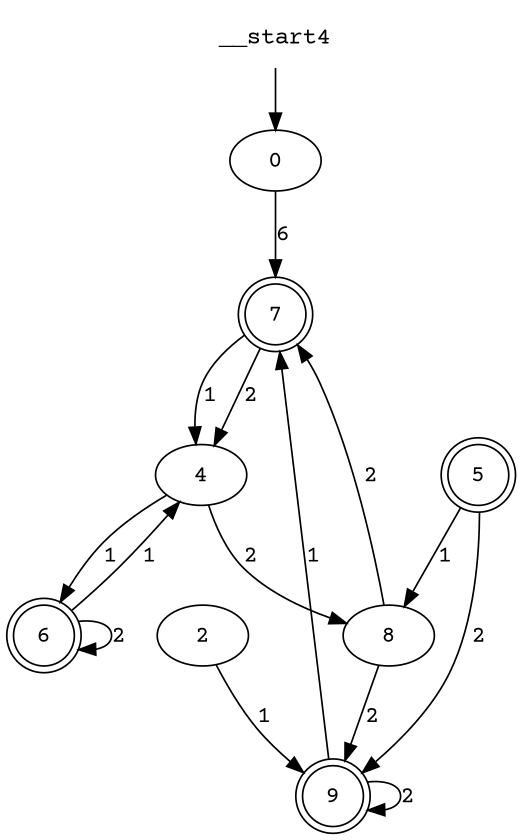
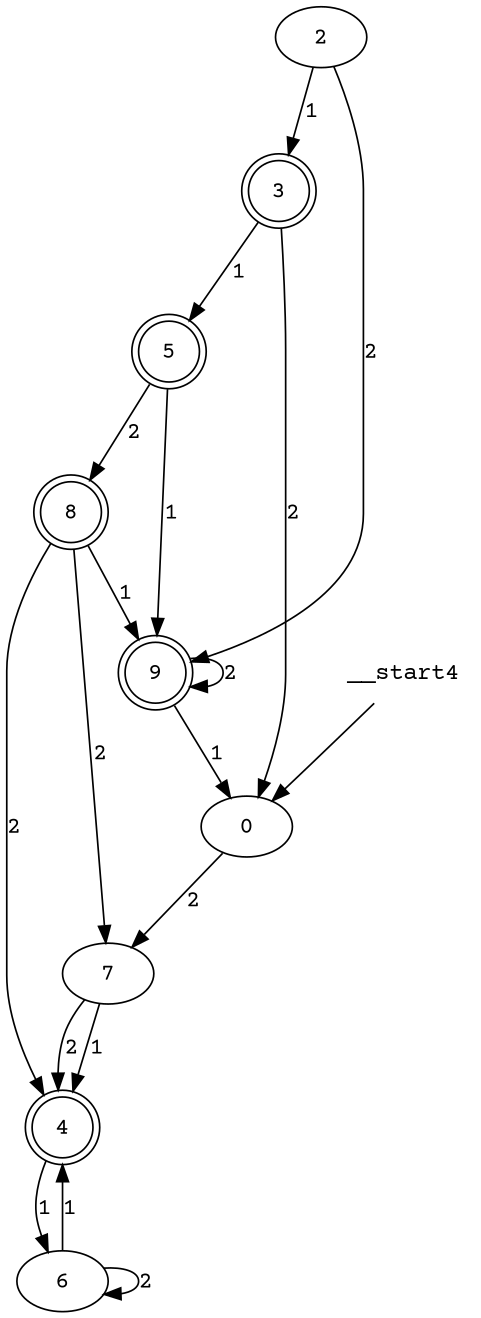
  digraph {
    fontname="Courier Prime"
    node [fontname="Courier Prime" shape=doublecircle]
    edge [fontname="Courier Prime"]
    n1 [label=0 shape=""]
-   n2 [label=7]
-   n3 [label=4 shape=ellipse]
+   n2 [label=7 shape=ellipse]
+   n3 [label=4]
    n4 [label=2 shape=""]
+   n5 [label=3]
    n6 [label=9]
-   n7 [label=6]
-   n8 [label=8 shape=""]
+   n7 [label=6 shape=""]
+   n8 [label=8]
    n9 [label=5]
    n10 [label=__start4 shape=none]
-   n1 -> n2 [label=6]
+   n1 -> n2 [label=2]
    n2 -> n3 [label=1]
    n2 -> n3 [label=2]
    n3 -> n7 [label=1]
-   n3 -> n8 [label=2]
-   n4 -> n6 [label=1]
-   n6 -> n2 [label=1]
+   n8 -> n3 [label=2]
+   n4 -> n5 [label=1]
+   n4 -> n6 [label=2]
+   n5 -> n1 [label=2]
+   n5 -> n9 [label=1]
+   n6 -> n1 [label=1]
    n6 -> n6 [label=2]
    n7 -> n3 [label=1]
    n7 -> n7 [label=2]
    n8 -> n2 [label=2]
-   n8 -> n6 [label=2]
-   n9 -> n6 [label=2]
-   n9 -> n8 [label=1]
+   n8 -> n6 [label=1]
+   n9 -> n6 [label=1]
+   n9 -> n8 [label=2]
    n10 -> n1
  }
